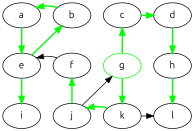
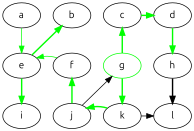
  digraph {
    fontname=Ubuntu
    node [fontname=Ubuntu]
    edge [fontname=Ubuntu style=bold color=green]
    a
    b
    c
    d
    g [color=green]
    e
    f
    h
    i
    j
    k
    l
    subgraph sub_1 {
      rank=same
      a
      b
      c
      d
    }
    subgraph sub_2 {
      rank=same
      g
      e
      f
      h
    }
    subgraph sub_3 {
      rank=same
      i
      j
      k
      l
    }
    a -> b [style=invis color=""]
-   a -> e
-   b -> a [constraint=false]
+   a -> e [style=solid]
    b -> c [style=invis color=""]
    c -> d
    d -> h
    g -> c [constraint=false]
    g -> h [style=invis color=""]
    g -> k
    e -> b [constraint=false]
    e -> f [style=invis color=""]
    e -> i
-   f -> e [constraint=false style="" color=""]
-   h -> l
+   f -> e [constraint=false style=""]
+   h -> l [color=black]
    i -> j [style=invis color=""]
    j -> g [style="" color=""]
    j -> f [constraint=false]
    j -> k [style=invis color=""]
    k -> j
    k -> l [style="" color=""]
  }
